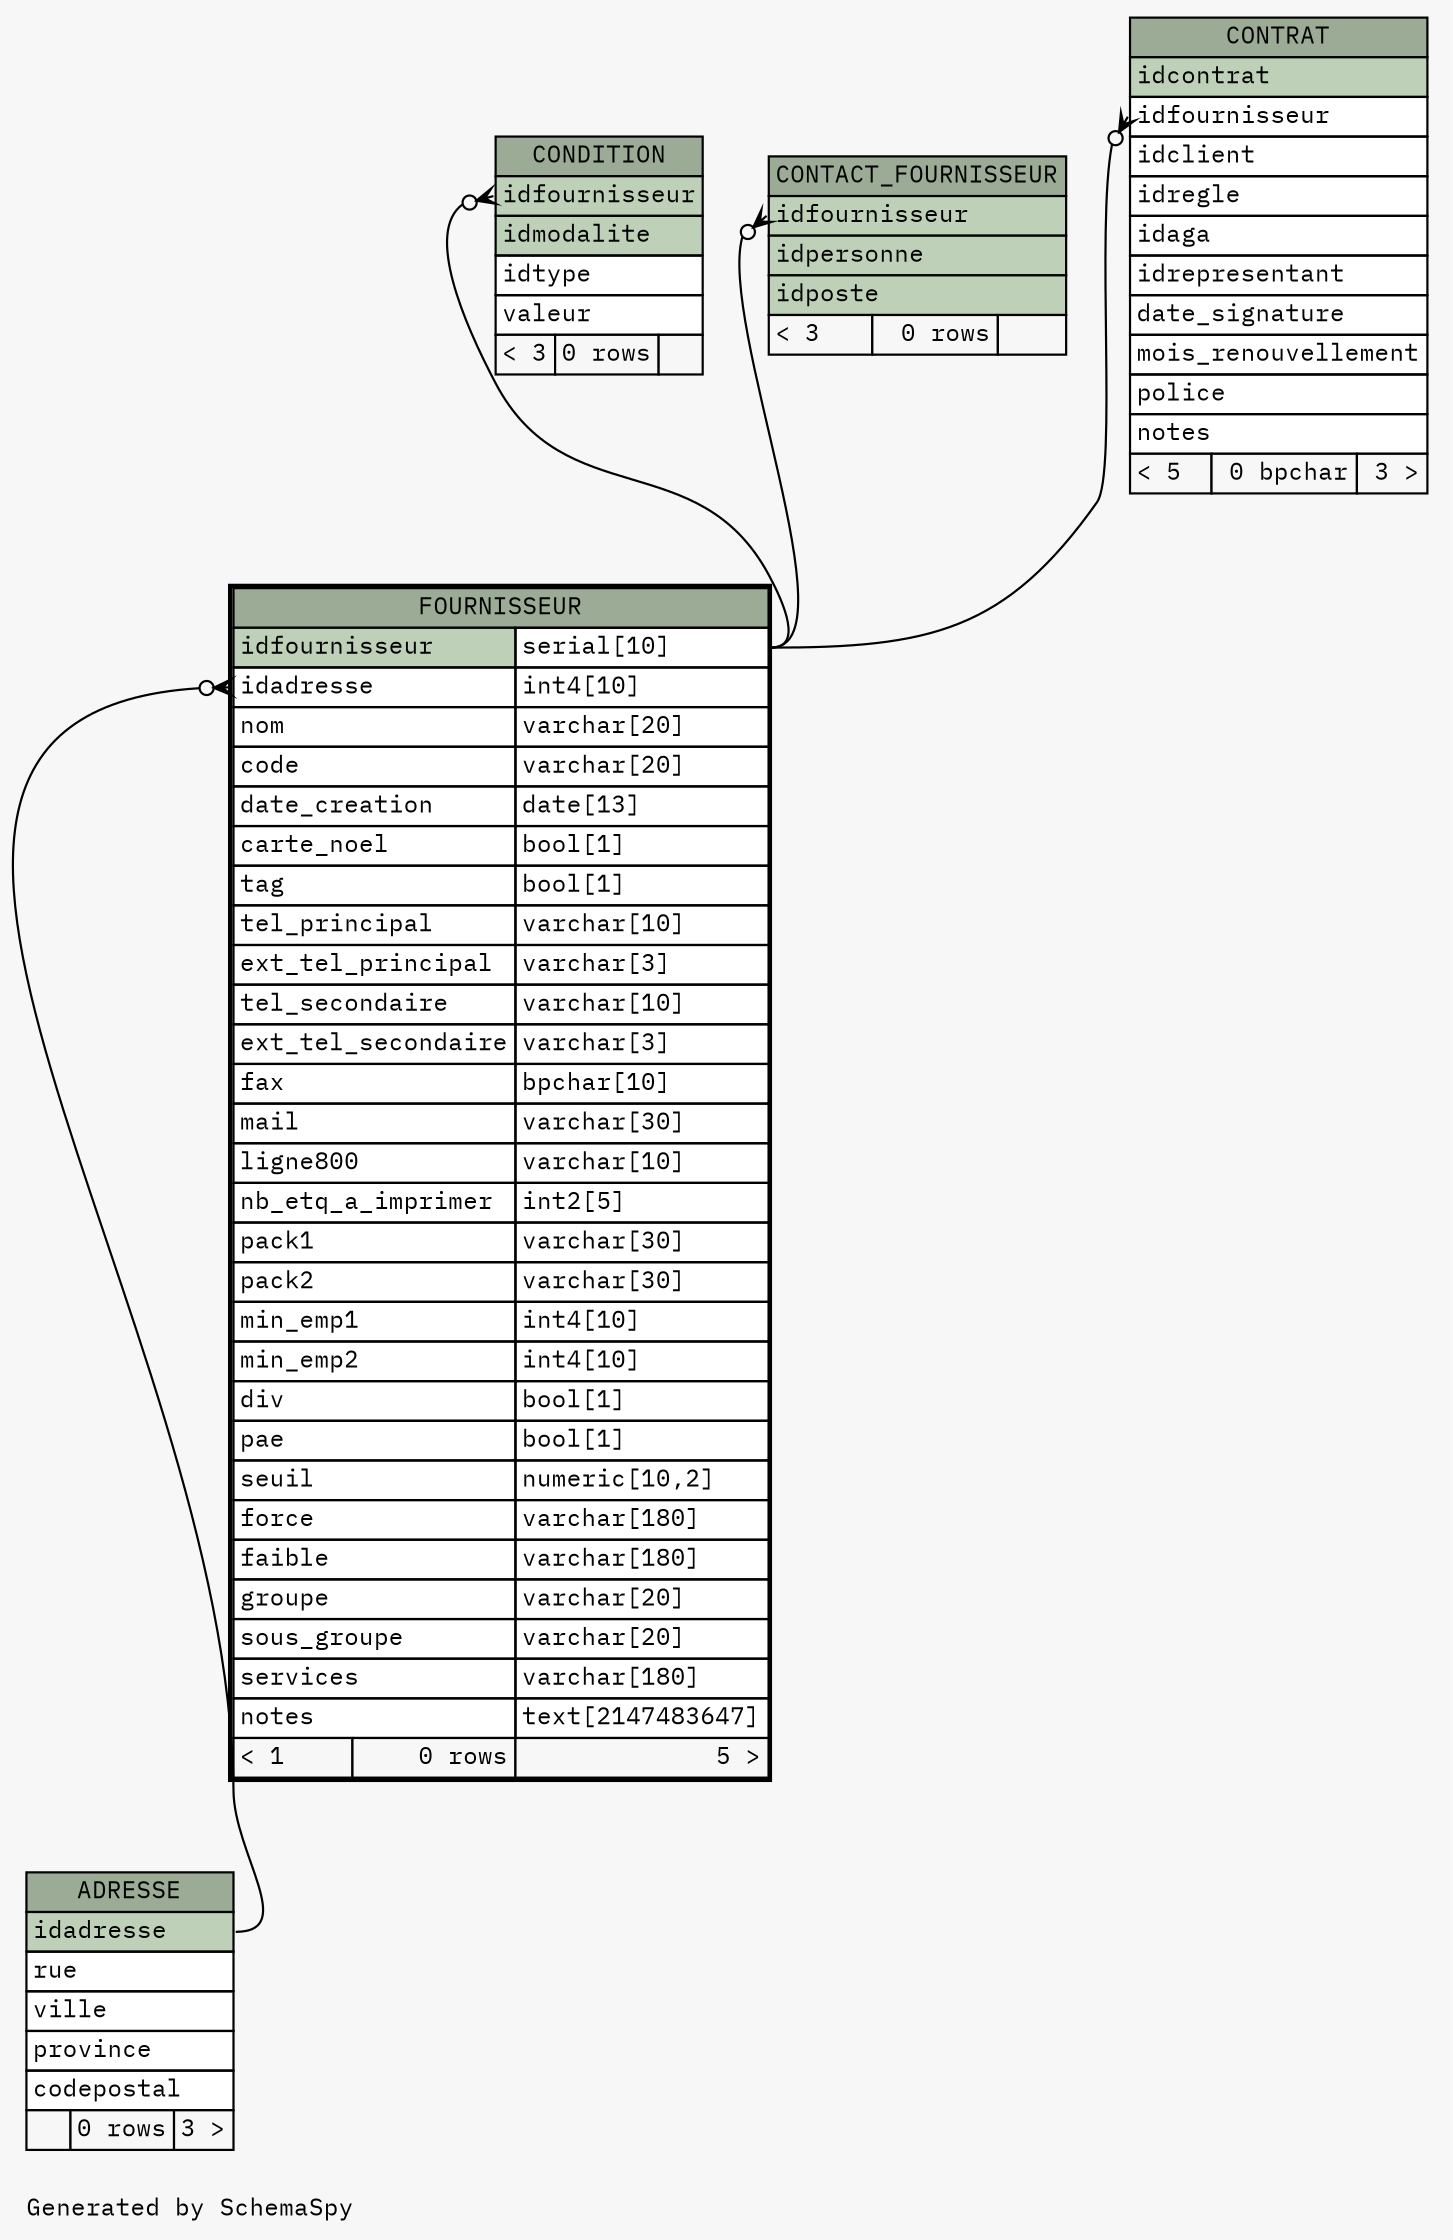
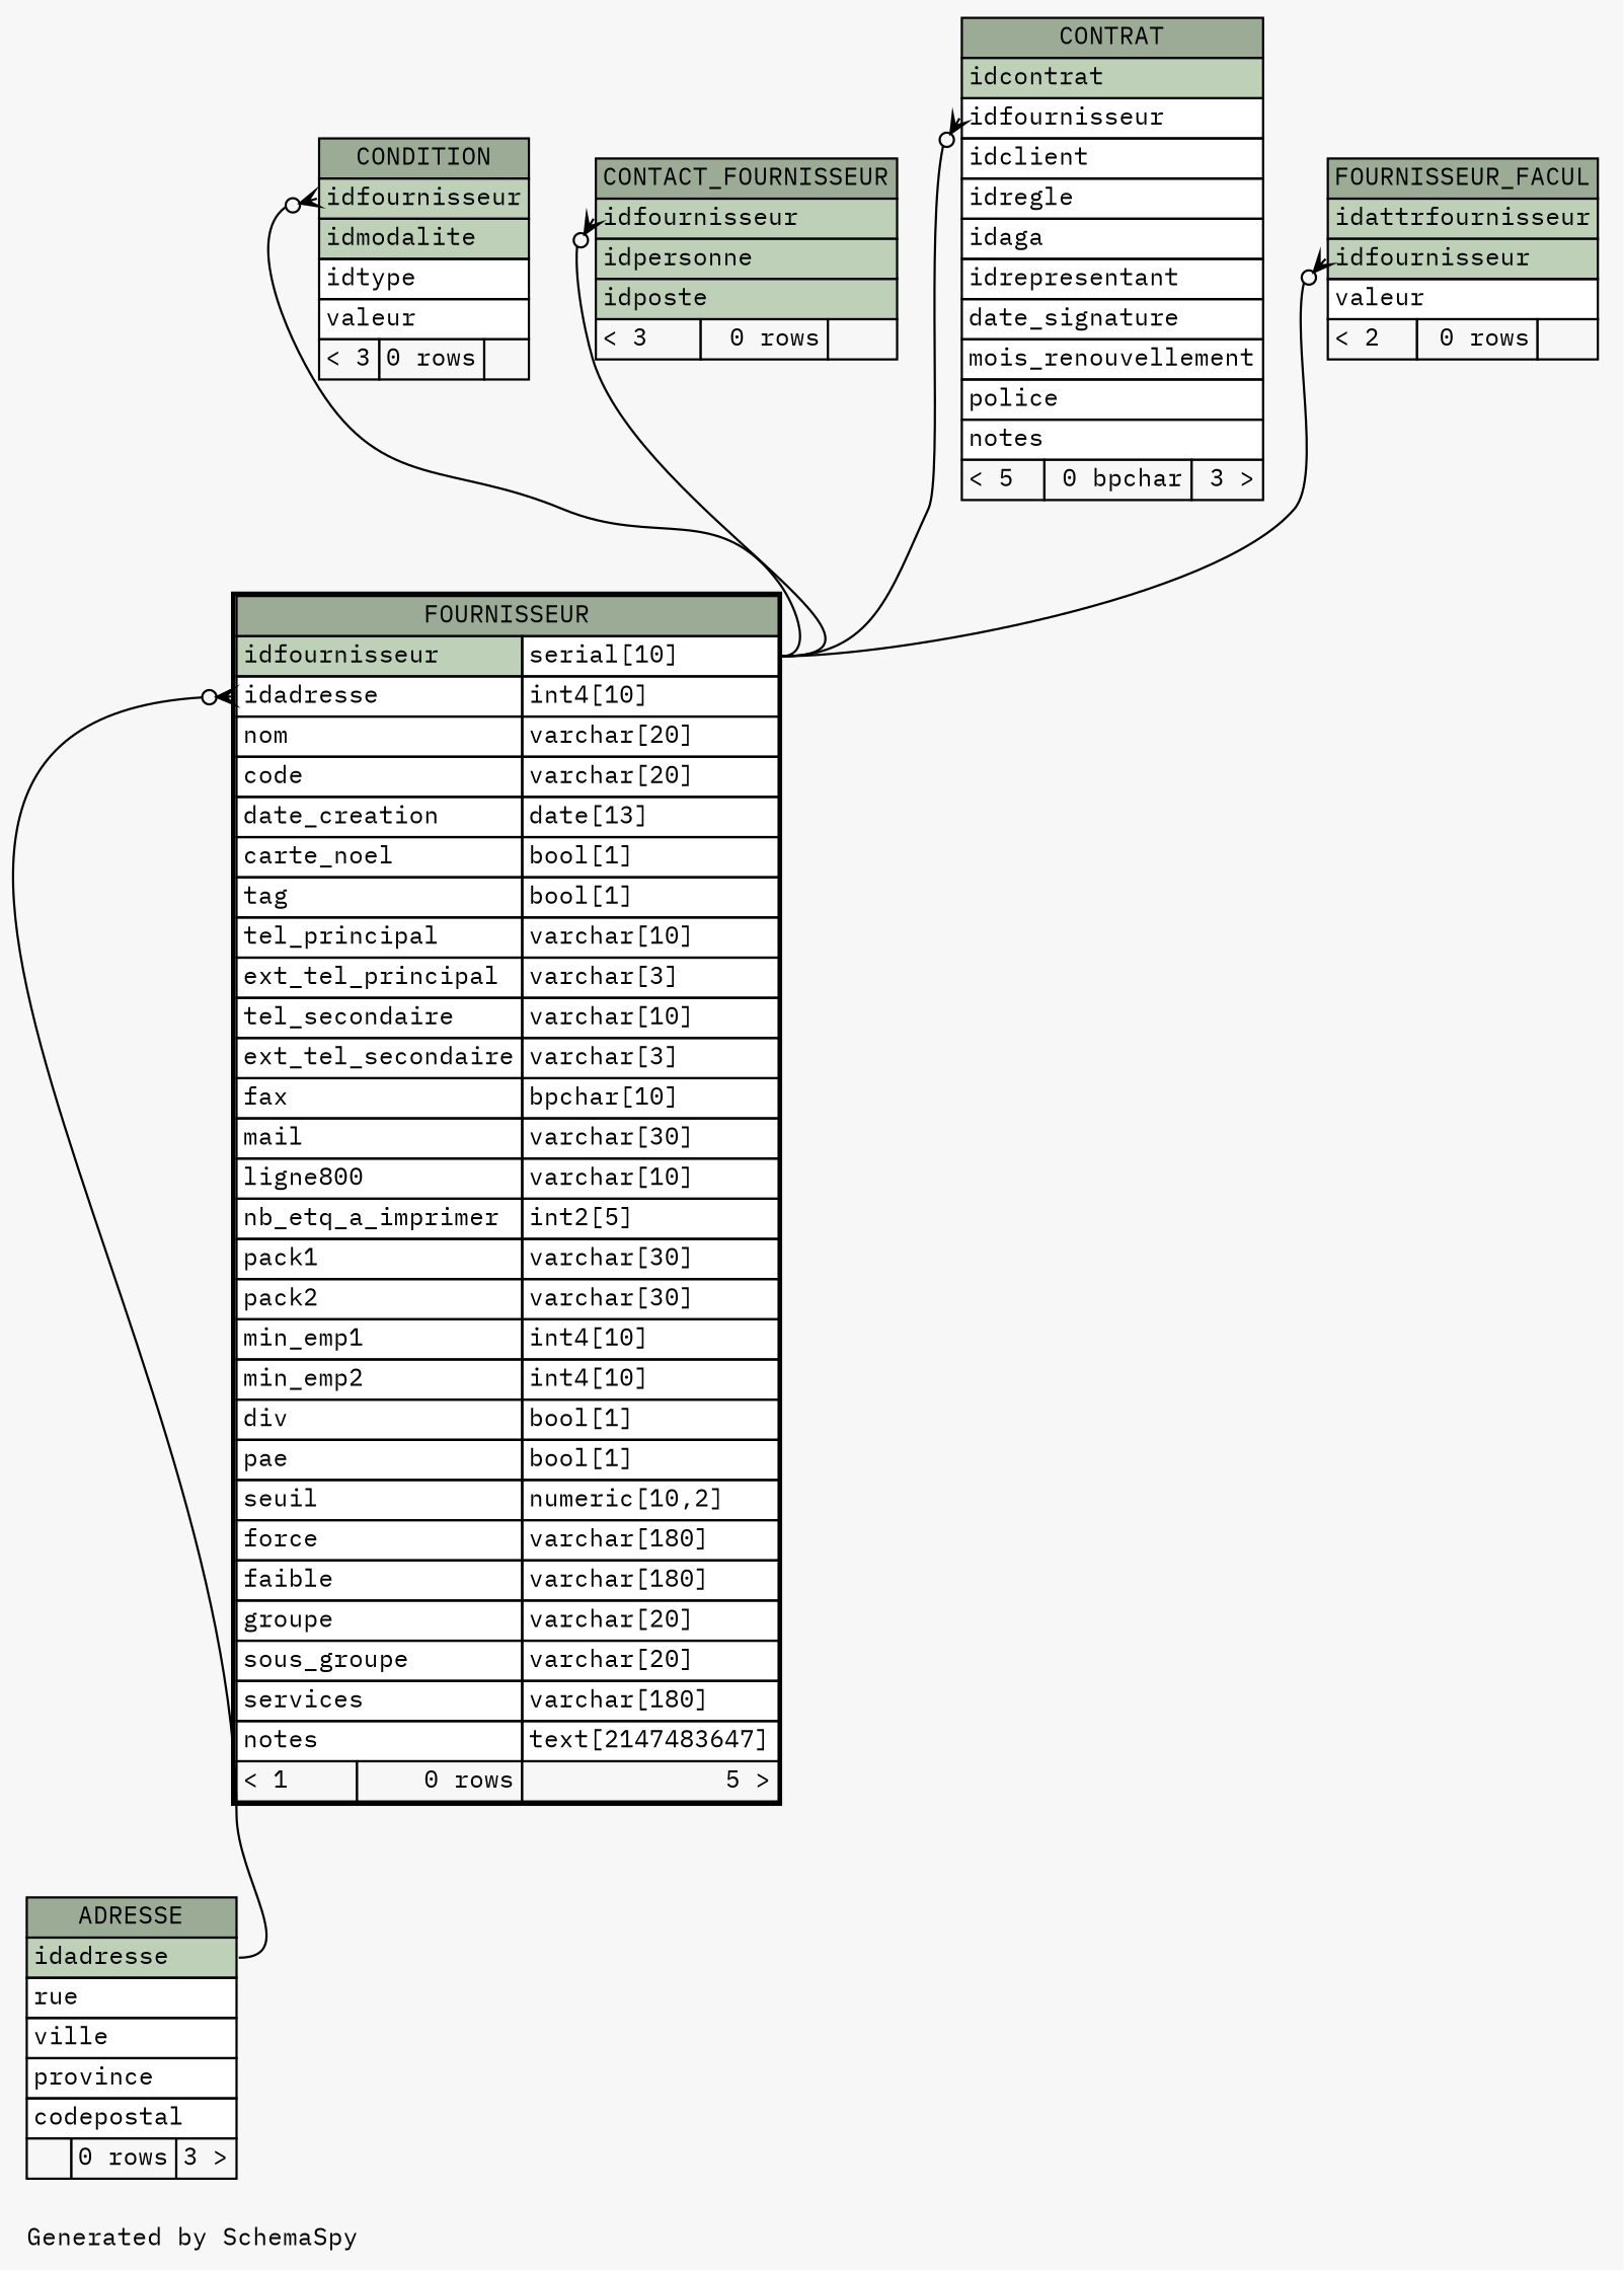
  digraph {
    bgcolor="#f7f7f7"
    fontname="IBM Plex Mono"
    fontsize=11
    label="\nGenerated by SchemaSpy"
    labeljust=l
    nodesep=0.18
    rankdir=TB
    ranksep=0.46
    node [fontname="IBM Plex Mono" fontsize=11 shape=plaintext]
    edge [arrowhead=none arrowsize=0.8 arrowtail=crowodot dir=back fontname="IBM Plex Mono" headport="idfournisseur.type:e" tailport="idfournisseur:w"]
    n1 [label=<     <TABLE BORDER="0" CELLBORDER="1" CELLSPACING="0" BGCOLOR="#ffffff">       <TR><TD COLSPAN="3" BGCOLOR="#9bab96" ALIGN="CENTER">CONDITION</TD></TR>       <TR><TD PORT="idfournisseur" COLSPAN="3" BGCOLOR="#bed1b8" ALIGN="LEFT">idfournisseur</TD></TR>       <TR><TD PORT="idmodalite" COLSPAN="3" BGCOLOR="#bed1b8" ALIGN="LEFT">idmodalite</TD></TR>       <TR><TD PORT="idtype" COLSPAN="3" ALIGN="LEFT">idtype</TD></TR>       <TR><TD PORT="valeur" COLSPAN="3" ALIGN="LEFT">valeur</TD></TR>       <TR><TD ALIGN="LEFT" BGCOLOR="#f7f7f7">&lt; 3</TD><TD ALIGN="RIGHT" BGCOLOR="#f7f7f7">0 rows</TD><TD ALIGN="RIGHT" BGCOLOR="#f7f7f7">  </TD></TR>     </TABLE>>]
    n2 [label=<     <TABLE BORDER="2" CELLBORDER="1" CELLSPACING="0" BGCOLOR="#ffffff">       <TR><TD COLSPAN="3" BGCOLOR="#9bab96" ALIGN="CENTER">FOURNISSEUR</TD></TR>       <TR><TD PORT="idfournisseur" COLSPAN="2" BGCOLOR="#bed1b8" ALIGN="LEFT">idfournisseur</TD><TD PORT="idfournisseur.type" ALIGN="LEFT">serial[10]</TD></TR>       <TR><TD PORT="idadresse" COLSPAN="2" ALIGN="LEFT">idadresse</TD><TD PORT="idadresse.type" ALIGN="LEFT">int4[10]</TD></TR>       <TR><TD PORT="nom" COLSPAN="2" ALIGN="LEFT">nom</TD><TD PORT="nom.type" ALIGN="LEFT">varchar[20]</TD></TR>       <TR><TD PORT="code" COLSPAN="2" ALIGN="LEFT">code</TD><TD PORT="code.type" ALIGN="LEFT">varchar[20]</TD></TR>       <TR><TD PORT="date_creation" COLSPAN="2" ALIGN="LEFT">date_creation</TD><TD PORT="date_creation.type" ALIGN="LEFT">date[13]</TD></TR>       <TR><TD PORT="carte_noel" COLSPAN="2" ALIGN="LEFT">carte_noel</TD><TD PORT="carte_noel.type" ALIGN="LEFT">bool[1]</TD></TR>       <TR><TD PORT="tag" COLSPAN="2" ALIGN="LEFT">tag</TD><TD PORT="tag.type" ALIGN="LEFT">bool[1]</TD></TR>       <TR><TD PORT="tel_principal" COLSPAN="2" ALIGN="LEFT">tel_principal</TD><TD PORT="tel_principal.type" ALIGN="LEFT">varchar[10]</TD></TR>       <TR><TD PORT="ext_tel_principal" COLSPAN="2" ALIGN="LEFT">ext_tel_principal</TD><TD PORT="ext_tel_principal.type" ALIGN="LEFT">varchar[3]</TD></TR>       <TR><TD PORT="tel_secondaire" COLSPAN="2" ALIGN="LEFT">tel_secondaire</TD><TD PORT="tel_secondaire.type" ALIGN="LEFT">varchar[10]</TD></TR>       <TR><TD PORT="ext_tel_secondaire" COLSPAN="2" ALIGN="LEFT">ext_tel_secondaire</TD><TD PORT="ext_tel_secondaire.type" ALIGN="LEFT">varchar[3]</TD></TR>       <TR><TD PORT="fax" COLSPAN="2" ALIGN="LEFT">fax</TD><TD PORT="fax.type" ALIGN="LEFT">bpchar[10]</TD></TR>       <TR><TD PORT="mail" COLSPAN="2" ALIGN="LEFT">mail</TD><TD PORT="mail.type" ALIGN="LEFT">varchar[30]</TD></TR>       <TR><TD PORT="ligne800" COLSPAN="2" ALIGN="LEFT">ligne800</TD><TD PORT="ligne800.type" ALIGN="LEFT">varchar[10]</TD></TR>       <TR><TD PORT="nb_etq_a_imprimer" COLSPAN="2" ALIGN="LEFT">nb_etq_a_imprimer</TD><TD PORT="nb_etq_a_imprimer.type" ALIGN="LEFT">int2[5]</TD></TR>       <TR><TD PORT="pack1" COLSPAN="2" ALIGN="LEFT">pack1</TD><TD PORT="pack1.type" ALIGN="LEFT">varchar[30]</TD></TR>       <TR><TD PORT="pack2" COLSPAN="2" ALIGN="LEFT">pack2</TD><TD PORT="pack2.type" ALIGN="LEFT">varchar[30]</TD></TR>       <TR><TD PORT="min_emp1" COLSPAN="2" ALIGN="LEFT">min_emp1</TD><TD PORT="min_emp1.type" ALIGN="LEFT">int4[10]</TD></TR>       <TR><TD PORT="min_emp2" COLSPAN="2" ALIGN="LEFT">min_emp2</TD><TD PORT="min_emp2.type" ALIGN="LEFT">int4[10]</TD></TR>       <TR><TD PORT="div" COLSPAN="2" ALIGN="LEFT">div</TD><TD PORT="div.type" ALIGN="LEFT">bool[1]</TD></TR>       <TR><TD PORT="pae" COLSPAN="2" ALIGN="LEFT">pae</TD><TD PORT="pae.type" ALIGN="LEFT">bool[1]</TD></TR>       <TR><TD PORT="seuil" COLSPAN="2" ALIGN="LEFT">seuil</TD><TD PORT="seuil.type" ALIGN="LEFT">numeric[10,2]</TD></TR>       <TR><TD PORT="force" COLSPAN="2" ALIGN="LEFT">force</TD><TD PORT="force.type" ALIGN="LEFT">varchar[180]</TD></TR>       <TR><TD PORT="faible" COLSPAN="2" ALIGN="LEFT">faible</TD><TD PORT="faible.type" ALIGN="LEFT">varchar[180]</TD></TR>       <TR><TD PORT="groupe" COLSPAN="2" ALIGN="LEFT">groupe</TD><TD PORT="groupe.type" ALIGN="LEFT">varchar[20]</TD></TR>       <TR><TD PORT="sous_groupe" COLSPAN="2" ALIGN="LEFT">sous_groupe</TD><TD PORT="sous_groupe.type" ALIGN="LEFT">varchar[20]</TD></TR>       <TR><TD PORT="services" COLSPAN="2" ALIGN="LEFT">services</TD><TD PORT="services.type" ALIGN="LEFT">varchar[180]</TD></TR>       <TR><TD PORT="notes" COLSPAN="2" ALIGN="LEFT">notes</TD><TD PORT="notes.type" ALIGN="LEFT">text[2147483647]</TD></TR>       <TR><TD ALIGN="LEFT" BGCOLOR="#f7f7f7">&lt; 1</TD><TD ALIGN="RIGHT" BGCOLOR="#f7f7f7">0 rows</TD><TD ALIGN="RIGHT" BGCOLOR="#f7f7f7">5 &gt;</TD></TR>     </TABLE>>]
    n3 [label=<     <TABLE BORDER="0" CELLBORDER="1" CELLSPACING="0" BGCOLOR="#ffffff">       <TR><TD COLSPAN="3" BGCOLOR="#9bab96" ALIGN="CENTER">ADRESSE</TD></TR>       <TR><TD PORT="idadresse" COLSPAN="3" BGCOLOR="#bed1b8" ALIGN="LEFT">idadresse</TD></TR>       <TR><TD PORT="rue" COLSPAN="3" ALIGN="LEFT">rue</TD></TR>       <TR><TD PORT="ville" COLSPAN="3" ALIGN="LEFT">ville</TD></TR>       <TR><TD PORT="province" COLSPAN="3" ALIGN="LEFT">province</TD></TR>       <TR><TD PORT="codepostal" COLSPAN="3" ALIGN="LEFT">codepostal</TD></TR>       <TR><TD ALIGN="LEFT" BGCOLOR="#f7f7f7">  </TD><TD ALIGN="RIGHT" BGCOLOR="#f7f7f7">0 rows</TD><TD ALIGN="RIGHT" BGCOLOR="#f7f7f7">3 &gt;</TD></TR>     </TABLE>>]
    n4 [label=<     <TABLE BORDER="0" CELLBORDER="1" CELLSPACING="0" BGCOLOR="#ffffff">       <TR><TD COLSPAN="3" BGCOLOR="#9bab96" ALIGN="CENTER">CONTACT_FOURNISSEUR</TD></TR>       <TR><TD PORT="idfournisseur" COLSPAN="3" BGCOLOR="#bed1b8" ALIGN="LEFT">idfournisseur</TD></TR>       <TR><TD PORT="idpersonne" COLSPAN="3" BGCOLOR="#bed1b8" ALIGN="LEFT">idpersonne</TD></TR>       <TR><TD PORT="idposte" COLSPAN="3" BGCOLOR="#bed1b8" ALIGN="LEFT">idposte</TD></TR>       <TR><TD ALIGN="LEFT" BGCOLOR="#f7f7f7">&lt; 3</TD><TD ALIGN="RIGHT" BGCOLOR="#f7f7f7">0 rows</TD><TD ALIGN="RIGHT" BGCOLOR="#f7f7f7">  </TD></TR>     </TABLE>>]
    n5 [label=<     <TABLE BORDER="0" CELLBORDER="1" CELLSPACING="0" BGCOLOR="#ffffff">       <TR><TD COLSPAN="3" BGCOLOR="#9bab96" ALIGN="CENTER">CONTRAT</TD></TR>       <TR><TD PORT="idcontrat" COLSPAN="3" BGCOLOR="#bed1b8" ALIGN="LEFT">idcontrat</TD></TR>       <TR><TD PORT="idfournisseur" COLSPAN="3" ALIGN="LEFT">idfournisseur</TD></TR>       <TR><TD PORT="idclient" COLSPAN="3" ALIGN="LEFT">idclient</TD></TR>       <TR><TD PORT="idregle" COLSPAN="3" ALIGN="LEFT">idregle</TD></TR>       <TR><TD PORT="idaga" COLSPAN="3" ALIGN="LEFT">idaga</TD></TR>       <TR><TD PORT="idrepresentant" COLSPAN="3" ALIGN="LEFT">idrepresentant</TD></TR>       <TR><TD PORT="date_signature" COLSPAN="3" ALIGN="LEFT">date_signature</TD></TR>       <TR><TD PORT="mois_renouvellement" COLSPAN="3" ALIGN="LEFT">mois_renouvellement</TD></TR>       <TR><TD PORT="police" COLSPAN="3" ALIGN="LEFT">police</TD></TR>       <TR><TD PORT="notes" COLSPAN="3" ALIGN="LEFT">notes</TD></TR>       <TR><TD ALIGN="LEFT" BGCOLOR="#f7f7f7">&lt; 5</TD><TD ALIGN="RIGHT" BGCOLOR="#f7f7f7">0 bpchar</TD><TD ALIGN="RIGHT" BGCOLOR="#f7f7f7">3 &gt;</TD></TR>     </TABLE>>]
+   n6 [label=<     <TABLE BORDER="0" CELLBORDER="1" CELLSPACING="0" BGCOLOR="#ffffff">       <TR><TD COLSPAN="3" BGCOLOR="#9bab96" ALIGN="CENTER">FOURNISSEUR_FACUL</TD></TR>       <TR><TD PORT="idattrfournisseur" COLSPAN="3" BGCOLOR="#bed1b8" ALIGN="LEFT">idattrfournisseur</TD></TR>       <TR><TD PORT="idfournisseur" COLSPAN="3" BGCOLOR="#bed1b8" ALIGN="LEFT">idfournisseur</TD></TR>       <TR><TD PORT="valeur" COLSPAN="3" ALIGN="LEFT">valeur</TD></TR>       <TR><TD ALIGN="LEFT" BGCOLOR="#f7f7f7">&lt; 2</TD><TD ALIGN="RIGHT" BGCOLOR="#f7f7f7">0 rows</TD><TD ALIGN="RIGHT" BGCOLOR="#f7f7f7">  </TD></TR>     </TABLE>>]
    n1 -> n2
    n2 -> n3 [headport="idadresse:e" tailport="idadresse:w"]
    n4 -> n2
    n5 -> n2
+   n6 -> n2
  }
